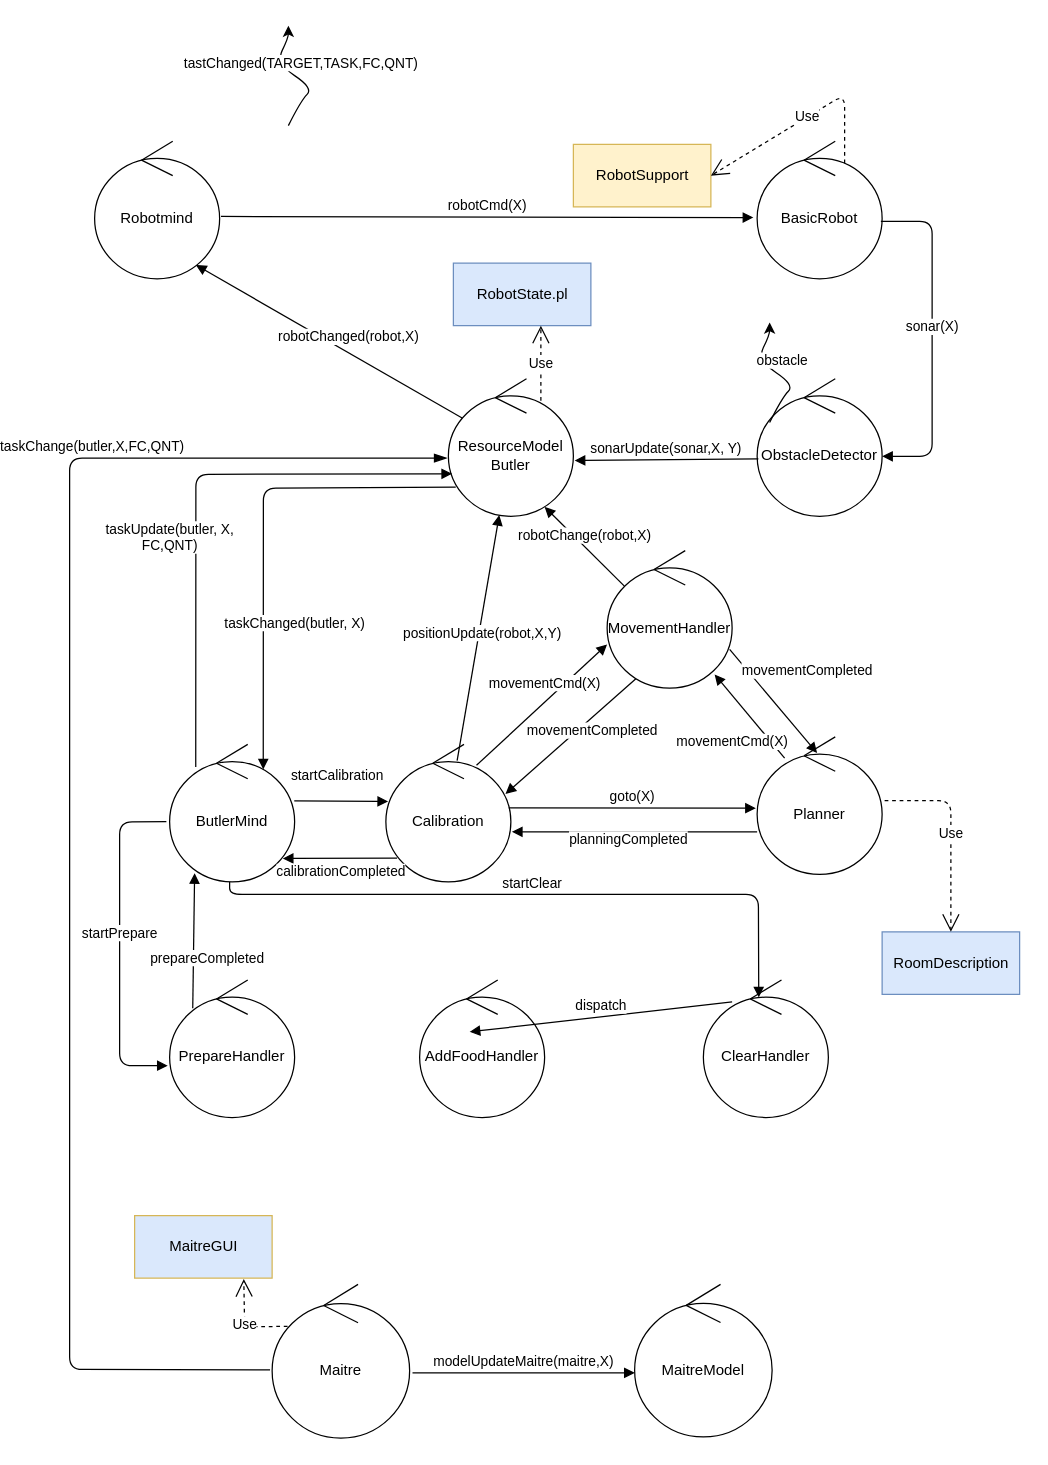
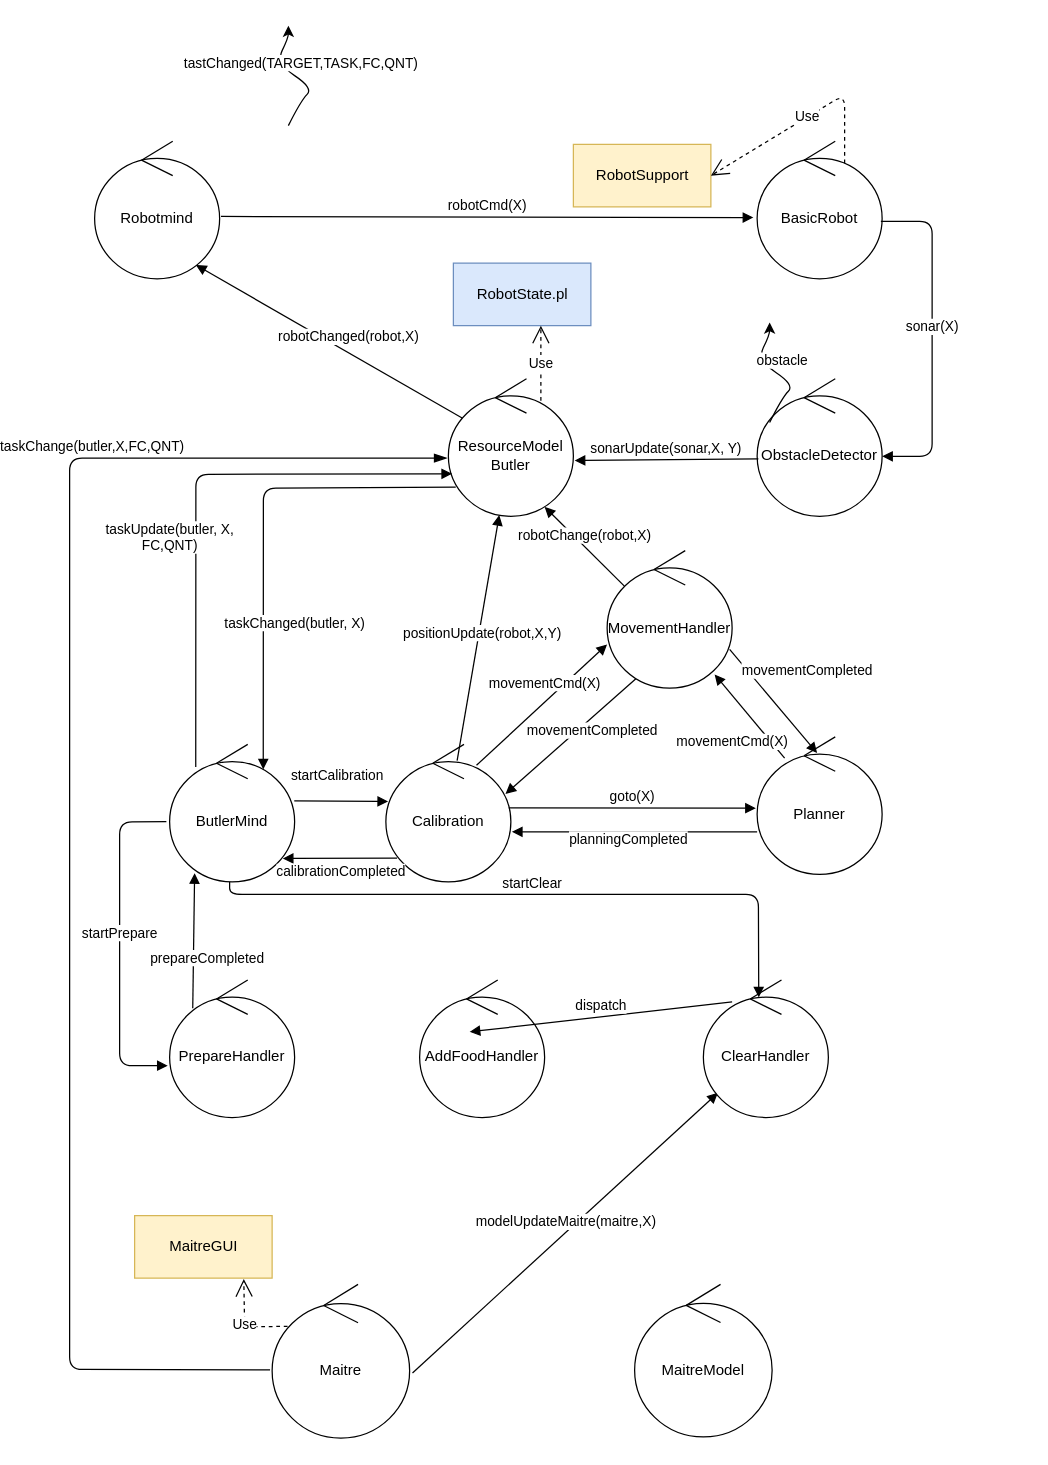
  <mxCell id="0" />
  <mxCell id="1" parent="0" />
  <mxCell id="2" value="BasicRobot" style="ellipse;shape=umlControl;whiteSpace=wrap;html=1;" vertex="1" parent="1"><mxGeometry x="570" y="112.5" width="100" height="110" as="geometry" /></mxCell>
  <mxCell id="3" value="Robotmind" style="ellipse;shape=umlControl;whiteSpace=wrap;html=1;" vertex="1" parent="1"><mxGeometry x="40" y="112.5" width="100" height="110" as="geometry" /></mxCell>
  <mxCell id="4" value="ResourceModel&lt;br&gt;Butler" style="ellipse;shape=umlControl;whiteSpace=wrap;html=1;" vertex="1" parent="1"><mxGeometry x="323" y="302.5" width="100" height="110" as="geometry" /></mxCell>
  <mxCell id="5" value="ObstacleDetector" style="ellipse;shape=umlControl;whiteSpace=wrap;html=1;" vertex="1" parent="1"><mxGeometry x="570" y="302.5" width="100" height="110" as="geometry" /></mxCell>
  <mxCell id="6" value="ButlerMind" style="ellipse;shape=umlControl;whiteSpace=wrap;html=1;" vertex="1" parent="1"><mxGeometry x="100" y="595" width="100" height="110" as="geometry" /></mxCell>
  <mxCell id="7" value="Calibration" style="ellipse;shape=umlControl;whiteSpace=wrap;html=1;" vertex="1" parent="1"><mxGeometry x="273" y="595" width="100" height="110" as="geometry" /></mxCell>
  <mxCell id="8" value="Planner" style="ellipse;shape=umlControl;whiteSpace=wrap;html=1;" vertex="1" parent="1"><mxGeometry x="570" y="589" width="100" height="110" as="geometry" /></mxCell>
  <mxCell id="9" value="robotCmd(X)" style="html=1;verticalAlign=bottom;startArrow=none;startFill=0;endArrow=block;startSize=8;exitX=1.011;exitY=0.547;exitDx=0;exitDy=0;exitPerimeter=0;entryX=-0.03;entryY=0.555;entryDx=0;entryDy=0;entryPerimeter=0;" edge="1" parent="1" source="3" target="2"><mxGeometry width="60" relative="1" as="geometry"><mxPoint x="140" y="167.5" as="sourcePoint" /><mxPoint x="200" y="167.5" as="targetPoint" /></mxGeometry></mxCell>
  <mxCell id="10" value="robotChanged(robot,X)" style="html=1;verticalAlign=bottom;startArrow=none;startFill=0;endArrow=block;startSize=8;entryX=0.81;entryY=0.9;entryDx=0;entryDy=0;entryPerimeter=0;exitX=0.11;exitY=0.286;exitDx=0;exitDy=0;exitPerimeter=0;" edge="1" parent="1" source="4" target="3"><mxGeometry x="-0.125" y="-3" width="60" relative="1" as="geometry"><mxPoint x="330" y="337.5" as="sourcePoint" /><mxPoint x="110" y="217.5" as="targetPoint" /><mxPoint as="offset" /></mxGeometry></mxCell>
  <mxCell id="11" value="taskChanged(butler, X)" style="html=1;verticalAlign=bottom;endArrow=block;entryX=0.749;entryY=0.182;entryDx=0;entryDy=0;entryPerimeter=0;exitX=0.059;exitY=0.788;exitDx=0;exitDy=0;exitPerimeter=0;" edge="1" parent="1" source="4" target="6"><mxGeometry x="0.431" y="25" width="80" relative="1" as="geometry"><mxPoint x="328" y="390" as="sourcePoint" /><mxPoint x="130" y="620" as="targetPoint" /><mxPoint as="offset" /><Array as="points"><mxPoint x="175" y="390" /></Array></mxGeometry></mxCell>
  <mxCell id="12" value="taskUpdate(butler, X,&lt;br&gt;FC,QNT)" style="html=1;verticalAlign=bottom;endArrow=block;entryX=0.03;entryY=0.691;entryDx=0;entryDy=0;entryPerimeter=0;exitX=0.209;exitY=0.165;exitDx=0;exitDy=0;exitPerimeter=0;" edge="1" parent="1" source="6" target="4"><mxGeometry x="-0.234" y="21" width="80" relative="1" as="geometry"><mxPoint x="120" y="527.5" as="sourcePoint" /><mxPoint x="200" y="527.5" as="targetPoint" /><mxPoint as="offset" /><Array as="points"><mxPoint x="121" y="379" /></Array></mxGeometry></mxCell>
  <mxCell id="13" value="sonarUpdate(sonar,X, Y)" style="html=1;verticalAlign=bottom;endArrow=block;exitX=0.01;exitY=0.582;exitDx=0;exitDy=0;exitPerimeter=0;entryX=1.01;entryY=0.595;entryDx=0;entryDy=0;entryPerimeter=0;" edge="1" parent="1" source="5" target="4"><mxGeometry width="80" relative="1" as="geometry"><mxPoint x="450" y="417.5" as="sourcePoint" /><mxPoint x="420" y="367.5" as="targetPoint" /></mxGeometry></mxCell>
  <mxCell id="14" value="sonar(X)" style="html=1;verticalAlign=bottom;endArrow=block;entryX=1;entryY=0.564;entryDx=0;entryDy=0;entryPerimeter=0;exitX=0.99;exitY=0.582;exitDx=0;exitDy=0;exitPerimeter=0;" edge="1" parent="1" source="2" target="5"><mxGeometry width="80" relative="1" as="geometry"><mxPoint x="620" y="227.5" as="sourcePoint" /><mxPoint x="680" y="257.5" as="targetPoint" /><Array as="points"><mxPoint x="710" y="176.5" /><mxPoint x="710" y="364.5" /></Array></mxGeometry></mxCell>
  <mxCell id="15" value="obstacle" style="curved=1;endArrow=classic;html=1;" edge="1" parent="1"><mxGeometry x="0.066" y="-11" width="50" height="50" relative="1" as="geometry"><mxPoint x="580" y="337.5" as="sourcePoint" /><mxPoint x="580" y="257.5" as="targetPoint" /><Array as="points"><mxPoint x="590" y="317.5" /><mxPoint x="600" y="307.5" /><mxPoint x="570" y="287.5" /><mxPoint x="580" y="267.5" /></Array><mxPoint as="offset" /></mxGeometry></mxCell>
  <mxCell id="16" value="taskChange(butler,X,FC,QNT)" style="html=1;verticalAlign=bottom;startArrow=none;startFill=0;endArrow=blockThin;startSize=6;endSize=8;entryX=-0.01;entryY=0.577;entryDx=0;entryDy=0;entryPerimeter=0;endFill=1;exitX=-0.015;exitY=0.556;exitDx=0;exitDy=0;exitPerimeter=0;" edge="1" parent="1" source="34" target="4"><mxGeometry x="0.521" width="80" relative="1" as="geometry"><mxPoint x="20" y="366" as="sourcePoint" /><mxPoint x="337" y="382.5" as="targetPoint" /><Array as="points"><mxPoint x="20" y="1095" /><mxPoint x="20" y="366" /></Array><mxPoint x="1" as="offset" /></mxGeometry></mxCell>
  <mxCell id="17" value="startCalibration" style="html=1;verticalAlign=bottom;endArrow=block;exitX=0.997;exitY=0.411;exitDx=0;exitDy=0;exitPerimeter=0;entryX=0.018;entryY=0.415;entryDx=0;entryDy=0;entryPerimeter=0;" edge="1" parent="1" source="6" target="7"><mxGeometry x="-0.095" y="11" width="80" relative="1" as="geometry"><mxPoint x="140" y="650" as="sourcePoint" /><mxPoint x="280" y="640" as="targetPoint" /><mxPoint as="offset" /></mxGeometry></mxCell>
  <mxCell id="18" value="calibrationCompleted" style="html=1;verticalAlign=bottom;endArrow=block;entryX=0.905;entryY=0.83;entryDx=0;entryDy=0;entryPerimeter=0;" edge="1" parent="1" target="6"><mxGeometry x="-0.01" y="20" width="80" relative="1" as="geometry"><mxPoint x="282" y="686" as="sourcePoint" /><mxPoint x="280" y="690" as="targetPoint" /><mxPoint as="offset" /></mxGeometry></mxCell>
  <mxCell id="19" value="goto(X)" style="html=1;verticalAlign=bottom;endArrow=block;exitX=0.983;exitY=0.462;exitDx=0;exitDy=0;exitPerimeter=0;" edge="1" parent="1" source="7"><mxGeometry width="80" relative="1" as="geometry"><mxPoint x="420" y="630" as="sourcePoint" /><mxPoint x="569" y="646" as="targetPoint" /></mxGeometry></mxCell>
  <mxCell id="20" value="planningCompleted" style="html=1;verticalAlign=bottom;endArrow=block;exitX=0;exitY=0.691;exitDx=0;exitDy=0;exitPerimeter=0;entryX=1.008;entryY=0.636;entryDx=0;entryDy=0;entryPerimeter=0;" edge="1" parent="1" source="8" target="7"><mxGeometry x="0.055" y="15" width="80" relative="1" as="geometry"><mxPoint x="410" y="700" as="sourcePoint" /><mxPoint x="490" y="700" as="targetPoint" /><mxPoint as="offset" /></mxGeometry></mxCell>
  <mxCell id="21" value="RobotSupport" style="html=1;fillColor=#fff2cc;strokeColor=#d6b656;" vertex="1" parent="1"><mxGeometry x="423" y="115" width="110" height="50" as="geometry" /></mxCell>
  <mxCell id="22" value="RobotState.pl" style="html=1;fillColor=#dae8fc;strokeColor=#6c8ebf;" vertex="1" parent="1"><mxGeometry x="327" y="210" width="110" height="50" as="geometry" /></mxCell>
  <mxCell id="23" value="Use" style="endArrow=open;endSize=12;dashed=1;html=1;" edge="1" parent="1"><mxGeometry width="160" relative="1" as="geometry"><mxPoint x="397" y="320" as="sourcePoint" /><mxPoint x="397" y="260" as="targetPoint" /></mxGeometry></mxCell>
  <mxCell id="24" value="Use" style="endArrow=open;endSize=12;dashed=1;html=1;entryX=1;entryY=0.5;entryDx=0;entryDy=0;" edge="1" parent="1" target="21"><mxGeometry width="160" relative="1" as="geometry"><mxPoint x="640" y="130" as="sourcePoint" /><mxPoint x="640" y="70" as="targetPoint" /><Array as="points"><mxPoint x="640" y="75" /></Array></mxGeometry></mxCell>
  <mxCell id="25" value="MovementHandler" style="ellipse;shape=umlControl;whiteSpace=wrap;html=1;" vertex="1" parent="1"><mxGeometry x="450" y="440" width="100" height="110" as="geometry" /></mxCell>
  <mxCell id="26" value="movementCmd(X)" style="html=1;verticalAlign=bottom;endArrow=block;entryX=0;entryY=0.682;entryDx=0;entryDy=0;entryPerimeter=0;exitX=0.725;exitY=0.152;exitDx=0;exitDy=0;exitPerimeter=0;" edge="1" parent="1" source="7" target="25"><mxGeometry x="0.103" y="5" width="80" relative="1" as="geometry"><mxPoint x="400" y="610" as="sourcePoint" /><mxPoint x="480" y="550" as="targetPoint" /><mxPoint y="1" as="offset" /></mxGeometry></mxCell>
  <mxCell id="27" value="movementCompleted" style="html=1;verticalAlign=bottom;endArrow=block;exitX=0.23;exitY=0.932;exitDx=0;exitDy=0;exitPerimeter=0;entryX=0.957;entryY=0.361;entryDx=0;entryDy=0;entryPerimeter=0;" edge="1" parent="1" source="25" target="7"><mxGeometry x="-0.135" y="15" width="80" relative="1" as="geometry"><mxPoint x="440" y="600" as="sourcePoint" /><mxPoint x="520" y="600" as="targetPoint" /><mxPoint as="offset" /></mxGeometry></mxCell>
  <mxCell id="28" value="robotChange(robot,X)" style="html=1;verticalAlign=bottom;endArrow=block;exitX=0.138;exitY=0.258;exitDx=0;exitDy=0;exitPerimeter=0;entryX=0.77;entryY=0.932;entryDx=0;entryDy=0;entryPerimeter=0;" edge="1" parent="1" source="25" target="4"><mxGeometry width="80" relative="1" as="geometry"><mxPoint x="310" y="495" as="sourcePoint" /><mxPoint x="390" y="495" as="targetPoint" /></mxGeometry></mxCell>
  <mxCell id="29" value="movementCmd(X)" style="html=1;verticalAlign=bottom;endArrow=block;entryX=0.86;entryY=0.9;entryDx=0;entryDy=0;entryPerimeter=0;exitX=0.22;exitY=0.155;exitDx=0;exitDy=0;exitPerimeter=0;" edge="1" parent="1" source="8" target="25"><mxGeometry x="-0.308" y="30" width="80" relative="1" as="geometry"><mxPoint x="355.5" y="621.72" as="sourcePoint" /><mxPoint x="460" y="525.02" as="targetPoint" /><mxPoint as="offset" /></mxGeometry></mxCell>
  <mxCell id="30" value="movementCompleted" style="html=1;verticalAlign=bottom;endArrow=block;exitX=0.98;exitY=0.718;exitDx=0;exitDy=0;exitPerimeter=0;entryX=0.48;entryY=0.118;entryDx=0;entryDy=0;entryPerimeter=0;" edge="1" parent="1" source="25" target="8"><mxGeometry x="0.103" y="31" width="80" relative="1" as="geometry"><mxPoint x="483" y="552.52" as="sourcePoint" /><mxPoint x="378.7" y="644.71" as="targetPoint" /><mxPoint as="offset" /></mxGeometry></mxCell>
- <mxCell id="31" value="RoomDescription" style="html=1;fillColor=#dae8fc;strokeColor=#6c8ebf;" vertex="1" parent="1"><mxGeometry x="670" y="745" width="110" height="50" as="geometry" /></mxCell>
- <mxCell id="32" value="Use" style="endArrow=open;endSize=12;dashed=1;html=1;exitX=1.02;exitY=0.464;exitDx=0;exitDy=0;exitPerimeter=0;entryX=0.5;entryY=0;entryDx=0;entryDy=0;" edge="1" parent="1" source="8" target="31"><mxGeometry width="160" relative="1" as="geometry"><mxPoint x="407" y="330" as="sourcePoint" /><mxPoint x="700" y="575" as="targetPoint" /><Array as="points"><mxPoint x="725" y="640" /></Array></mxGeometry></mxCell>
  <mxCell id="33" value="positionUpdate(robot,X,Y)" style="html=1;verticalAlign=bottom;endArrow=block;exitX=0.57;exitY=0.118;exitDx=0;exitDy=0;exitPerimeter=0;" edge="1" parent="1" source="7" target="4"><mxGeometry x="-0.046" y="-4" width="80" relative="1" as="geometry"><mxPoint x="290" y="525" as="sourcePoint" /><mxPoint x="370" y="525" as="targetPoint" /><mxPoint as="offset" /></mxGeometry></mxCell>
  <mxCell id="34" value="Maitre" style="ellipse;shape=umlControl;whiteSpace=wrap;html=1;" vertex="1" parent="1"><mxGeometry x="182" y="1027" width="110" height="123" as="geometry" /></mxCell>
  <mxCell id="35" value="MaitreModel" style="ellipse;shape=umlControl;whiteSpace=wrap;html=1;" vertex="1" parent="1"><mxGeometry x="472" y="1027" width="110" height="122" as="geometry" /></mxCell>
- <mxCell id="36" value="modelUpdateMaitre(maitre,X)" style="html=1;verticalAlign=bottom;endArrow=block;entryX=0.001;entryY=0.58;entryDx=0;entryDy=0;entryPerimeter=0;exitX=1.021;exitY=0.576;exitDx=0;exitDy=0;exitPerimeter=0;" edge="1" parent="1" source="34" target="35"><mxGeometry width="80" relative="1" as="geometry"><mxPoint x="294" y="1082" as="sourcePoint" /><mxPoint x="472" y="1082" as="targetPoint" /></mxGeometry></mxCell>
- <mxCell id="37" value="MaitreGUI" style="html=1;fillColor=#dae8fc;strokeColor=#d6b656;" vertex="1" parent="1"><mxGeometry x="72" y="972" width="110" height="50" as="geometry" /></mxCell>
+ <mxCell id="36" value="modelUpdateMaitre(maitre,X)" style="html=1;verticalAlign=bottom;endArrow=block;exitX=1.021;exitY=0.576;exitDx=0;exitDy=0;exitPerimeter=0;" edge="1" parent="1" source="34" target="41"><mxGeometry width="80" relative="1" as="geometry"><mxPoint x="294" y="1082" as="sourcePoint" /><mxPoint x="472" y="1082" as="targetPoint" /></mxGeometry></mxCell>
+ <mxCell id="37" value="MaitreGUI" style="html=1;fillColor=#fff2cc;strokeColor=#d6b656;" vertex="1" parent="1"><mxGeometry x="72" y="972" width="110" height="50" as="geometry" /></mxCell>
  <mxCell id="38" value="Use" style="endArrow=open;endSize=12;dashed=1;html=1;exitX=0.112;exitY=0.273;exitDx=0;exitDy=0;exitPerimeter=0;entryX=0.794;entryY=1.013;entryDx=0;entryDy=0;entryPerimeter=0;" edge="1" parent="1" source="34" target="37"><mxGeometry width="160" relative="1" as="geometry"><mxPoint x="150.66" y="1052.238" as="sourcePoint" /><mxPoint x="152" y="1110.5" as="targetPoint" /><Array as="points"><mxPoint x="160" y="1061" /></Array></mxGeometry></mxCell>
  <mxCell id="39" value="PrepareHandler" style="ellipse;shape=umlControl;whiteSpace=wrap;html=1;" vertex="1" parent="1"><mxGeometry x="100" y="783.5" width="100" height="110" as="geometry" /></mxCell>
  <mxCell id="40" value="AddFoodHandler" style="ellipse;shape=umlControl;whiteSpace=wrap;html=1;" vertex="1" parent="1"><mxGeometry x="300" y="783.5" width="100" height="110" as="geometry" /></mxCell>
  <mxCell id="41" value="ClearHandler" style="ellipse;shape=umlControl;whiteSpace=wrap;html=1;" vertex="1" parent="1"><mxGeometry x="527" y="783.5" width="100" height="110" as="geometry" /></mxCell>
  <mxCell id="42" value="startPrepare" style="html=1;verticalAlign=bottom;endArrow=block;exitX=-0.026;exitY=0.561;exitDx=0;exitDy=0;exitPerimeter=0;entryX=-0.015;entryY=0.623;entryDx=0;entryDy=0;entryPerimeter=0;" edge="1" parent="1" source="6" target="39"><mxGeometry width="80" relative="1" as="geometry"><mxPoint x="170" y="785" as="sourcePoint" /><mxPoint x="250" y="785" as="targetPoint" /><Array as="points"><mxPoint x="60" y="657" /><mxPoint x="60" y="852" /></Array></mxGeometry></mxCell>
  <mxCell id="43" value="prepareCompleted" style="html=1;verticalAlign=bottom;endArrow=block;exitX=0.185;exitY=0.206;exitDx=0;exitDy=0;exitPerimeter=0;" edge="1" parent="1" source="39"><mxGeometry x="-0.421" y="-11" width="80" relative="1" as="geometry"><mxPoint x="170" y="775" as="sourcePoint" /><mxPoint x="120" y="698" as="targetPoint" /><mxPoint as="offset" /></mxGeometry></mxCell>
  <mxCell id="44" value="tastChanged(TARGET,TASK,FC,QNT)" style="curved=1;endArrow=classic;html=1;" edge="1" parent="1"><mxGeometry x="0.066" y="-11" width="50" height="50" relative="1" as="geometry"><mxPoint x="195" y="100" as="sourcePoint" /><mxPoint x="195" y="20" as="targetPoint" /><Array as="points"><mxPoint x="205" y="80" /><mxPoint x="215" y="70" /><mxPoint x="185" y="50" /><mxPoint x="195" y="30" /></Array><mxPoint as="offset" /></mxGeometry></mxCell>
  <mxCell id="45" value="startClear" style="html=1;verticalAlign=bottom;endArrow=block;exitX=0.48;exitY=1;exitDx=0;exitDy=0;exitPerimeter=0;entryX=0.443;entryY=0.127;entryDx=0;entryDy=0;entryPerimeter=0;" edge="1" parent="1" source="6" target="41"><mxGeometry x="-0.022" width="80" relative="1" as="geometry"><mxPoint x="210" y="795" as="sourcePoint" /><mxPoint x="290" y="795" as="targetPoint" /><Array as="points"><mxPoint x="148" y="715" /><mxPoint x="571" y="715" /></Array><mxPoint as="offset" /></mxGeometry></mxCell>
  <mxCell id="46" value="dispatch" style="html=1;verticalAlign=bottom;endArrow=block;exitX=0.23;exitY=0.159;exitDx=0;exitDy=0;exitPerimeter=0;" edge="1" parent="1" source="41"><mxGeometry width="80" relative="1" as="geometry"><mxPoint x="260" y="825" as="sourcePoint" /><mxPoint x="340" y="825" as="targetPoint" /></mxGeometry></mxCell>
